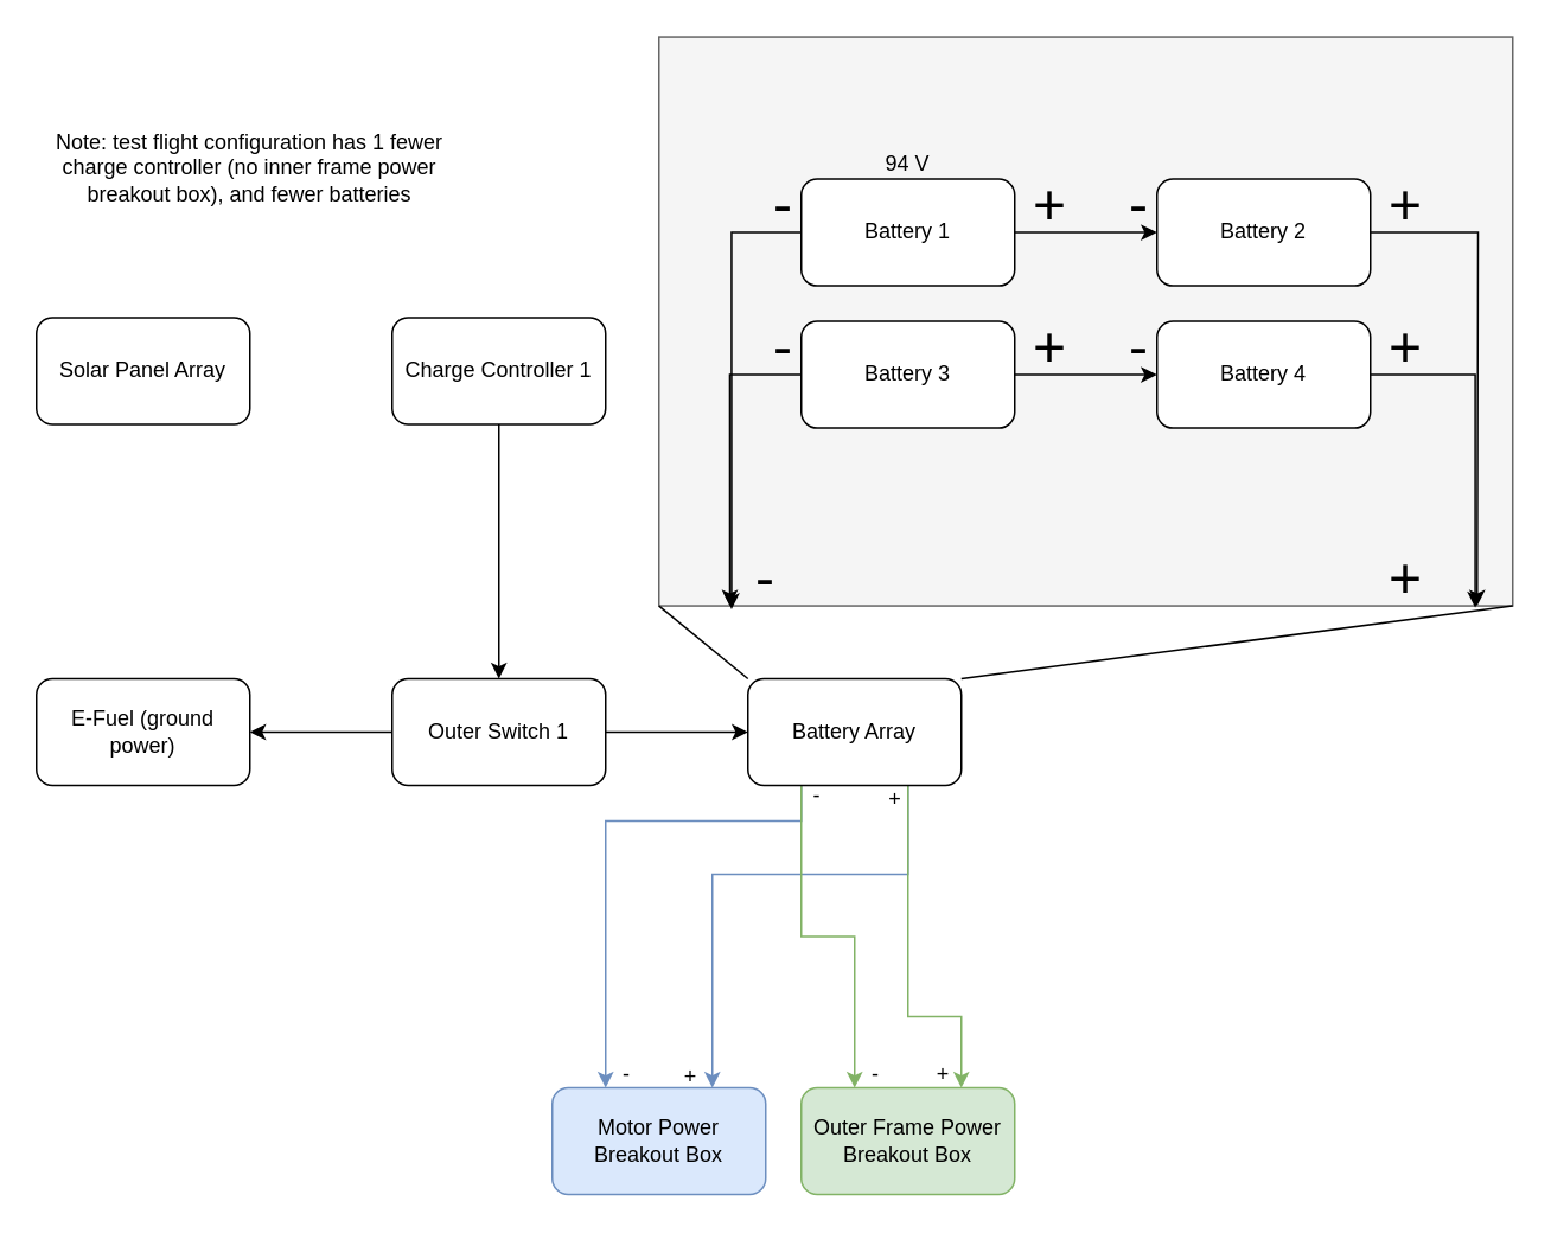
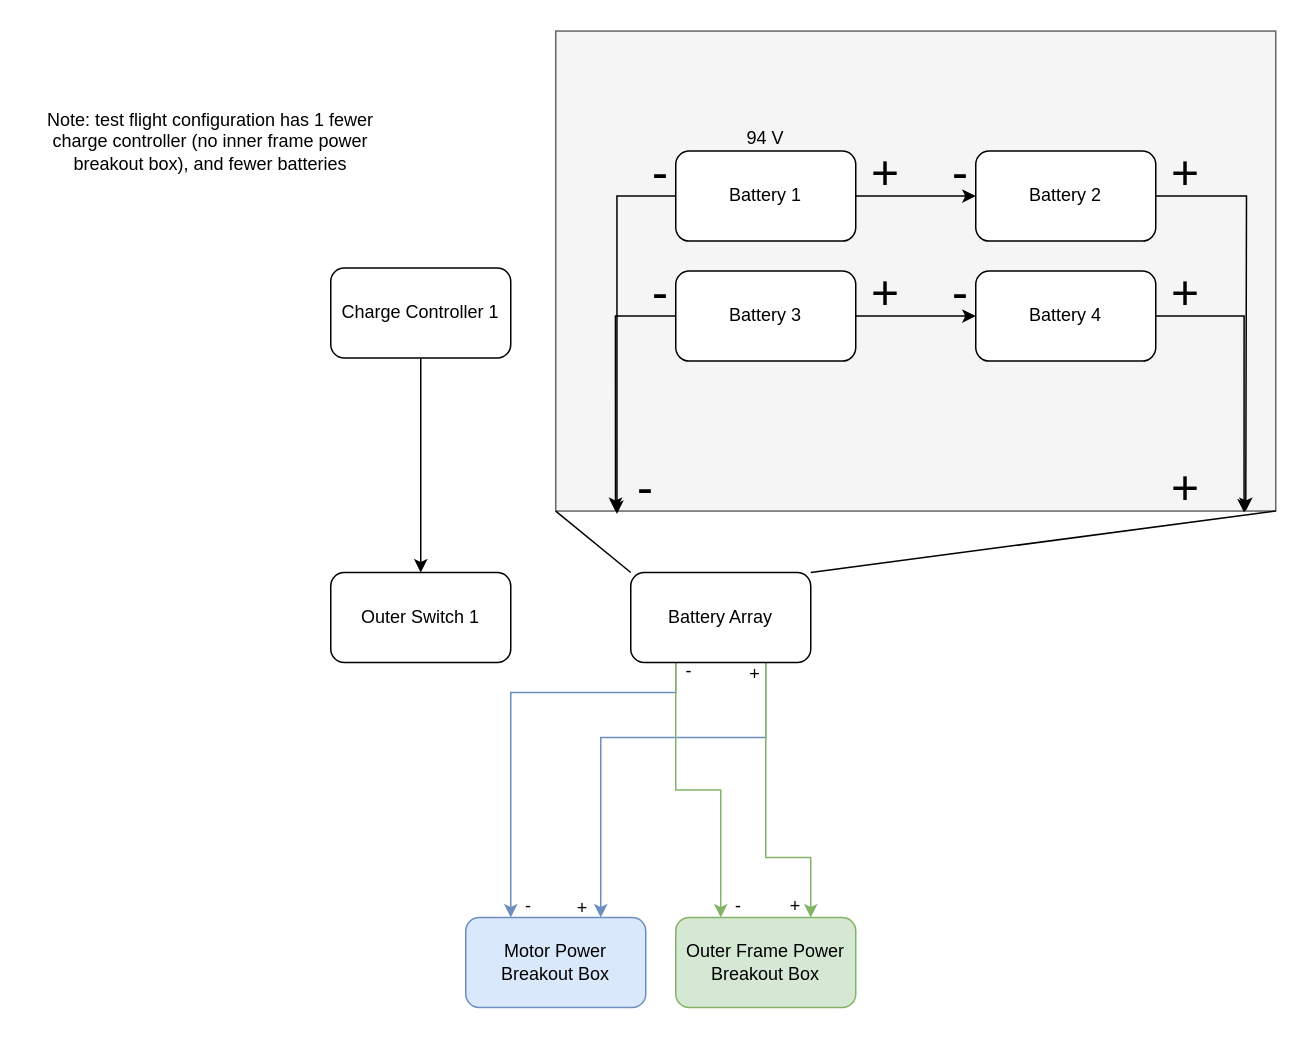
  <mxCell id="0" />
  <mxCell id="1" parent="0" />
  <mxCell id="2" value="" style="rounded=0;whiteSpace=wrap;html=1;fillColor=#f5f5f5;fontColor=#333333;strokeColor=#666666;" parent="1" vertex="1"><mxGeometry x="370" y="20.04" width="480" height="320" as="geometry" /></mxCell>
  <mxCell id="3" value="&lt;font style=&quot;font-size: 32px;&quot;&gt;-&lt;/font&gt;" style="text;html=1;strokeColor=none;fillColor=none;align=center;verticalAlign=middle;whiteSpace=wrap;rounded=0;" parent="1" vertex="1"><mxGeometry x="410" y="100.04" width="60" height="30" as="geometry" /></mxCell>
  <mxCell id="4" value="&lt;font style=&quot;font-size: 32px;&quot;&gt;-&lt;/font&gt;" style="text;html=1;strokeColor=none;fillColor=none;align=center;verticalAlign=middle;whiteSpace=wrap;rounded=0;" parent="1" vertex="1"><mxGeometry x="610" y="100.04" width="60" height="30" as="geometry" /></mxCell>
  <mxCell id="5" value="&lt;font style=&quot;font-size: 32px;&quot;&gt;-&lt;/font&gt;" style="text;html=1;strokeColor=none;fillColor=none;align=center;verticalAlign=middle;whiteSpace=wrap;rounded=0;" parent="1" vertex="1"><mxGeometry x="410" y="180.04" width="60" height="30" as="geometry" /></mxCell>
  <mxCell id="6" value="&lt;font style=&quot;font-size: 32px;&quot;&gt;-&lt;/font&gt;" style="text;html=1;strokeColor=none;fillColor=none;align=center;verticalAlign=middle;whiteSpace=wrap;rounded=0;" parent="1" vertex="1"><mxGeometry x="610" y="180.04" width="60" height="30" as="geometry" /></mxCell>
  <mxCell id="7" value="&lt;font style=&quot;font-size: 32px;&quot;&gt;+&lt;/font&gt;" style="text;html=1;strokeColor=none;fillColor=none;align=center;verticalAlign=middle;whiteSpace=wrap;rounded=0;" parent="1" vertex="1"><mxGeometry x="560" y="180.04" width="60" height="30" as="geometry" /></mxCell>
  <mxCell id="8" value="&lt;font style=&quot;font-size: 32px;&quot;&gt;+&lt;/font&gt;" style="text;html=1;strokeColor=none;fillColor=none;align=center;verticalAlign=middle;whiteSpace=wrap;rounded=0;" parent="1" vertex="1"><mxGeometry x="560" y="100.04" width="60" height="30" as="geometry" /></mxCell>
  <mxCell id="9" value="&lt;font style=&quot;font-size: 32px;&quot;&gt;+&lt;/font&gt;" style="text;html=1;strokeColor=none;fillColor=none;align=center;verticalAlign=middle;whiteSpace=wrap;rounded=0;" parent="1" vertex="1"><mxGeometry x="760" y="100.04" width="60" height="30" as="geometry" /></mxCell>
  <mxCell id="10" value="&lt;font style=&quot;font-size: 32px;&quot;&gt;+&lt;/font&gt;" style="text;html=1;strokeColor=none;fillColor=none;align=center;verticalAlign=middle;whiteSpace=wrap;rounded=0;" parent="1" vertex="1"><mxGeometry x="760" y="180.04" width="60" height="30" as="geometry" /></mxCell>
- <mxCell id="11" value="Solar Panel Array" style="rounded=1;whiteSpace=wrap;html=1;" parent="1" vertex="1"><mxGeometry x="20" y="178" width="120" height="60" as="geometry" /></mxCell>
  <mxCell id="12" value="" style="edgeStyle=orthogonalEdgeStyle;rounded=0;orthogonalLoop=1;jettySize=auto;html=1;" parent="1" source="13" target="16" edge="1"><mxGeometry relative="1" as="geometry" /></mxCell>
  <mxCell id="13" value="Charge Controller 1" style="rounded=1;whiteSpace=wrap;html=1;" parent="1" vertex="1"><mxGeometry x="220" y="178" width="120" height="60" as="geometry" /></mxCell>
- <mxCell id="14" value="" style="edgeStyle=orthogonalEdgeStyle;rounded=0;orthogonalLoop=1;jettySize=auto;html=1;" parent="1" source="16" target="18" edge="1"><mxGeometry relative="1" as="geometry" /></mxCell>
- <mxCell id="15" value="" style="edgeStyle=orthogonalEdgeStyle;rounded=0;orthogonalLoop=1;jettySize=auto;html=1;" parent="1" source="16" target="23" edge="1"><mxGeometry relative="1" as="geometry" /></mxCell>
  <mxCell id="16" value="Outer Switch 1" style="rounded=1;whiteSpace=wrap;html=1;" parent="1" vertex="1"><mxGeometry x="220" y="381" width="120" height="60" as="geometry" /></mxCell>
  <mxCell id="17" value="Note: test flight configuration has 1 fewer charge controller (no inner frame power breakout box), and fewer batteries" style="text;html=1;strokeColor=none;fillColor=none;align=center;verticalAlign=middle;whiteSpace=wrap;rounded=0;" parent="1" vertex="1"><mxGeometry x="20" y="54" width="240" height="80" as="geometry" /></mxCell>
- <mxCell id="18" value="E-Fuel (ground power)" style="rounded=1;whiteSpace=wrap;html=1;" parent="1" vertex="1"><mxGeometry x="20" y="381" width="120" height="60" as="geometry" /></mxCell>
  <mxCell id="19" style="edgeStyle=orthogonalEdgeStyle;rounded=0;orthogonalLoop=1;jettySize=auto;html=1;exitX=0.25;exitY=1;exitDx=0;exitDy=0;entryX=0.25;entryY=0;entryDx=0;entryDy=0;fontSize=12;fillColor=#dae8fc;strokeColor=#6c8ebf;" parent="1" source="23" target="38" edge="1"><mxGeometry relative="1" as="geometry"><Array as="points"><mxPoint x="450" y="461" /><mxPoint x="340" y="461" /></Array></mxGeometry></mxCell>
  <mxCell id="20" style="edgeStyle=orthogonalEdgeStyle;rounded=0;orthogonalLoop=1;jettySize=auto;html=1;exitX=0.75;exitY=1;exitDx=0;exitDy=0;entryX=0.75;entryY=0;entryDx=0;entryDy=0;fontSize=12;fillColor=#dae8fc;strokeColor=#6c8ebf;" parent="1" source="23" target="38" edge="1"><mxGeometry relative="1" as="geometry"><Array as="points"><mxPoint x="510" y="491" /><mxPoint x="400" y="491" /></Array></mxGeometry></mxCell>
  <mxCell id="21" style="edgeStyle=orthogonalEdgeStyle;rounded=0;orthogonalLoop=1;jettySize=auto;html=1;exitX=0.25;exitY=1;exitDx=0;exitDy=0;entryX=0.25;entryY=0;entryDx=0;entryDy=0;fontSize=12;fillColor=#d5e8d4;strokeColor=#82b366;" parent="1" source="23" target="39" edge="1"><mxGeometry relative="1" as="geometry" /></mxCell>
  <mxCell id="22" style="edgeStyle=orthogonalEdgeStyle;rounded=0;orthogonalLoop=1;jettySize=auto;html=1;exitX=0.75;exitY=1;exitDx=0;exitDy=0;entryX=0.75;entryY=0;entryDx=0;entryDy=0;fontSize=12;fillColor=#d5e8d4;strokeColor=#82b366;" parent="1" source="23" target="39" edge="1"><mxGeometry relative="1" as="geometry"><Array as="points"><mxPoint x="510" y="571" /><mxPoint x="540" y="571" /></Array></mxGeometry></mxCell>
  <mxCell id="23" value="Battery Array" style="rounded=1;whiteSpace=wrap;html=1;" parent="1" vertex="1"><mxGeometry x="420" y="381" width="120" height="60" as="geometry" /></mxCell>
  <mxCell id="24" value="" style="endArrow=none;html=1;rounded=0;entryX=0;entryY=0;entryDx=0;entryDy=0;exitX=0;exitY=1;exitDx=0;exitDy=0;" parent="1" source="2" target="23" edge="1"><mxGeometry width="50" height="50" relative="1" as="geometry"><mxPoint x="380" y="511" as="sourcePoint" /><mxPoint x="430" y="461" as="targetPoint" /></mxGeometry></mxCell>
  <mxCell id="25" value="&lt;font style=&quot;font-size: 32px;&quot;&gt;-&lt;/font&gt;" style="text;html=1;strokeColor=none;fillColor=none;align=center;verticalAlign=middle;whiteSpace=wrap;rounded=0;" parent="1" vertex="1"><mxGeometry x="400" y="310.04" width="60" height="30" as="geometry" /></mxCell>
  <mxCell id="26" value="&lt;font style=&quot;font-size: 32px;&quot;&gt;+&lt;/font&gt;" style="text;html=1;strokeColor=none;fillColor=none;align=center;verticalAlign=middle;whiteSpace=wrap;rounded=0;" parent="1" vertex="1"><mxGeometry x="760" y="310.04" width="60" height="30" as="geometry" /></mxCell>
  <mxCell id="27" style="edgeStyle=orthogonalEdgeStyle;rounded=0;orthogonalLoop=1;jettySize=auto;html=1;exitX=0;exitY=0.5;exitDx=0;exitDy=0;entryX=0.085;entryY=1.006;entryDx=0;entryDy=0;entryPerimeter=0;fontSize=12;" parent="1" source="29" target="2" edge="1"><mxGeometry relative="1" as="geometry"><Array as="points"><mxPoint x="411" y="130.04" /></Array></mxGeometry></mxCell>
  <mxCell id="28" style="edgeStyle=orthogonalEdgeStyle;rounded=0;orthogonalLoop=1;jettySize=auto;html=1;exitX=1;exitY=0.5;exitDx=0;exitDy=0;entryX=0;entryY=0.5;entryDx=0;entryDy=0;fontSize=12;" parent="1" source="29" target="31" edge="1"><mxGeometry relative="1" as="geometry" /></mxCell>
  <mxCell id="29" value="Battery 1&lt;span style=&quot;color: rgba(0, 0, 0, 0); font-family: monospace; font-size: 0px; text-align: start;&quot;&gt;%3CmxGraphModel%3E%3Croot%3E%3CmxCell%20id%3D%220%22%2F%3E%3CmxCell%20id%3D%221%22%20parent%3D%220%22%2F%3E%3CmxCell%20id%3D%222%22%20value%3D%22Battery%20Array%22%20style%3D%22rounded%3D1%3BwhiteSpace%3Dwrap%3Bhtml%3D1%3B%22%20vertex%3D%221%22%20parent%3D%221%22%3E%3CmxGeometry%20x%3D%22740%22%20y%3D%22300%22%20width%3D%22120%22%20height%3D%2260%22%20as%3D%22geometry%22%2F%3E%3C%2FmxCell%3E%3C%2Froot%3E%3C%2FmxGraphModel%3E&lt;/span&gt;" style="rounded=1;whiteSpace=wrap;html=1;" parent="1" vertex="1"><mxGeometry x="450" y="100.04" width="120" height="60" as="geometry" /></mxCell>
  <mxCell id="30" style="edgeStyle=orthogonalEdgeStyle;rounded=0;orthogonalLoop=1;jettySize=auto;html=1;exitX=1;exitY=0.5;exitDx=0;exitDy=0;fontSize=12;" parent="1" source="31" edge="1"><mxGeometry relative="1" as="geometry"><mxPoint x="830" y="340.04" as="targetPoint" /></mxGeometry></mxCell>
  <mxCell id="31" value="Battery 2&lt;span style=&quot;color: rgba(0, 0, 0, 0); font-family: monospace; font-size: 0px; text-align: start;&quot;&gt;%3CmxGraphModel%3E%3Croot%3E%3CmxCell%20id%3D%220%22%2F%3E%3CmxCell%20id%3D%221%22%20parent%3D%220%22%2F%3E%3CmxCell%20id%3D%222%22%20value%3D%22Battery%20Array%22%20style%3D%22rounded%3D1%3BwhiteSpace%3Dwrap%3Bhtml%3D1%3B%22%20vertex%3D%221%22%20parent%3D%221%22%3E%3CmxGeometry%20x%3D%22740%22%20y%3D%22300%22%20width%3D%22120%22%20height%3D%2260%22%20as%3D%22geometry%22%2F%3E%3C%2FmxCell%3E%3C%2Froot%3E%3C%2FmxGraphModel%32Batt&lt;/span&gt;" style="rounded=1;whiteSpace=wrap;html=1;" parent="1" vertex="1"><mxGeometry x="650" y="100.04" width="120" height="60" as="geometry" /></mxCell>
  <mxCell id="32" style="edgeStyle=orthogonalEdgeStyle;rounded=0;orthogonalLoop=1;jettySize=auto;html=1;exitX=0;exitY=0.5;exitDx=0;exitDy=0;entryX=0.083;entryY=1;entryDx=0;entryDy=0;entryPerimeter=0;fontSize=12;" parent="1" source="34" target="2" edge="1"><mxGeometry relative="1" as="geometry"><Array as="points"><mxPoint x="410" y="210.04" /></Array></mxGeometry></mxCell>
  <mxCell id="33" style="edgeStyle=orthogonalEdgeStyle;rounded=0;orthogonalLoop=1;jettySize=auto;html=1;exitX=1;exitY=0.5;exitDx=0;exitDy=0;entryX=0;entryY=0.5;entryDx=0;entryDy=0;fontSize=12;" parent="1" source="34" target="36" edge="1"><mxGeometry relative="1" as="geometry" /></mxCell>
  <mxCell id="34" value="Battery 3" style="rounded=1;whiteSpace=wrap;html=1;" parent="1" vertex="1"><mxGeometry x="450" y="180.04" width="120" height="60" as="geometry" /></mxCell>
  <mxCell id="35" style="edgeStyle=orthogonalEdgeStyle;rounded=0;orthogonalLoop=1;jettySize=auto;html=1;exitX=1;exitY=0.5;exitDx=0;exitDy=0;entryX=0.956;entryY=1.003;entryDx=0;entryDy=0;entryPerimeter=0;fontSize=12;" parent="1" source="36" target="2" edge="1"><mxGeometry relative="1" as="geometry"><Array as="points"><mxPoint x="829" y="210.04" /></Array></mxGeometry></mxCell>
  <mxCell id="36" value="Battery 4&lt;span style=&quot;color: rgba(0, 0, 0, 0); font-family: monospace; font-size: 0px; text-align: start;&quot;&gt;%3CmxGraphModel%3E%3Croot%3E%3CmxCell%20id%3D%220%22%2F%3E%3CmxCell%20id%3D%221%22%20parent%3D%220%22%2F%3E%3CmxCell%20id%3D%222%22%20value%3D%22Battery%20Array%22%20style%3D%22rounded%3D1%3BwhiteSpace%3Dwrap%3Bhtml%3D1%3B%22%20vertex%3D%221%22%20parent%3D%221%22%3E%3CmxGeometry%20x%3D%22740%22%20y%3D%22300%22%20width%3D%22120%22%20height%3D%2260%22%20as%3D%22geometry%22%2F%3E%3C%2FmxCell%3E%3C%2Froot%3E%3C%2FmxGraphModel%34&lt;/span&gt;" style="rounded=1;whiteSpace=wrap;html=1;" parent="1" vertex="1"><mxGeometry x="650" y="180.04" width="120" height="60" as="geometry" /></mxCell>
  <mxCell id="37" value="94 V" style="text;html=1;strokeColor=none;fillColor=none;align=center;verticalAlign=middle;whiteSpace=wrap;rounded=0;fontSize=12;" parent="1" vertex="1"><mxGeometry x="480" y="77.04" width="60" height="30" as="geometry" /></mxCell>
  <mxCell id="38" value="Motor Power&lt;br&gt;Breakout Box" style="rounded=1;whiteSpace=wrap;html=1;fontSize=12;fillColor=#dae8fc;strokeColor=#6c8ebf;" parent="1" vertex="1"><mxGeometry x="310" y="611" width="120" height="60" as="geometry" /></mxCell>
  <mxCell id="39" value="Outer Frame Power&lt;br&gt;Breakout Box" style="rounded=1;whiteSpace=wrap;html=1;fontSize=12;fillColor=#d5e8d4;strokeColor=#82b366;" parent="1" vertex="1"><mxGeometry x="450" y="611" width="120" height="60" as="geometry" /></mxCell>
  <mxCell id="40" value="+" style="text;html=1;strokeColor=none;fillColor=none;align=center;verticalAlign=middle;whiteSpace=wrap;rounded=0;fontSize=12;" parent="1" vertex="1"><mxGeometry x="500" y="589" width="60" height="30" as="geometry" /></mxCell>
  <mxCell id="41" value="+" style="text;html=1;strokeColor=none;fillColor=none;align=center;verticalAlign=middle;whiteSpace=wrap;rounded=0;fontSize=12;" parent="1" vertex="1"><mxGeometry x="358" y="590" width="60" height="30" as="geometry" /></mxCell>
  <mxCell id="42" value="-&lt;span style=&quot;color: rgba(0, 0, 0, 0); font-family: monospace; font-size: 0px; text-align: start;&quot;&gt;%3CmxGraphModel%3E%3Croot%3E%3CmxCell%20id%3D%220%22%2F%3E%3CmxCell%20id%3D%221%22%20parent%3D%220%22%2F%3E%3CmxCell%20id%3D%222%22%20value%3D%22%2B%22%20style%3D%22text%3Bhtml%3D1%3BstrokeColor%3Dnone%3BfillColor%3Dnone%3Balign%3Dcenter%3BverticalAlign%3Dmiddle%3BwhiteSpace%3Dwrap%3Brounded%3D0%3BfontSize%3D12%3B%22%20vertex%3D%221%22%20parent%3D%221%22%3E%3CmxGeometry%20x%3D%22408%22%20y%3D%22499%22%20width%3D%2260%22%20height%3D%2230%22%20as%3D%22geometry%22%2F%3E%3C%2FmxCell%3E%3C%2Froot%3E%3C%2FmxGraphModel%3E&lt;/span&gt;" style="text;html=1;strokeColor=none;fillColor=none;align=center;verticalAlign=middle;whiteSpace=wrap;rounded=0;fontSize=12;" parent="1" vertex="1"><mxGeometry x="322" y="589" width="60" height="30" as="geometry" /></mxCell>
  <mxCell id="43" value="-&lt;span style=&quot;color: rgba(0, 0, 0, 0); font-family: monospace; font-size: 0px; text-align: start;&quot;&gt;%3CmxGraphModel%3E%3Croot%3E%3CmxCell%20id%3D%220%22%2F%3E%3CmxCell%20id%3D%221%22%20parent%3D%220%22%2F%3E%3CmxCell%20id%3D%222%22%20value%3D%22%2B%22%20style%3D%22text%3Bhtml%3D1%3BstrokeColor%3Dnone%3BfillColor%3Dnone%3Balign%3Dcenter%3BverticalAlign%3Dmiddle%3BwhiteSpace%3Dwrap%3Brounded%3D0%3BfontSize%3D12%3B%22%20vertex%3D%221%22%20parent%3D%221%22%3E%3CmxGeometry%20x%3D%22408%22%20y%3D%22499%22%20width%3D%2260%22%20height%3D%2230%22%20as%3D%22geometry%22%2F%3E%3C%2FmxCell%3E%3C%2Froot%3E%3C%2FmxGraphModel%3E&lt;/span&gt;" style="text;html=1;strokeColor=none;fillColor=none;align=center;verticalAlign=middle;whiteSpace=wrap;rounded=0;fontSize=12;" parent="1" vertex="1"><mxGeometry x="462" y="589" width="60" height="30" as="geometry" /></mxCell>
  <mxCell id="44" value="" style="endArrow=none;html=1;rounded=0;entryX=1;entryY=0;entryDx=0;entryDy=0;exitX=1;exitY=1;exitDx=0;exitDy=0;" parent="1" source="2" target="23" edge="1"><mxGeometry width="50" height="50" relative="1" as="geometry"><mxPoint x="610" y="571" as="sourcePoint" /><mxPoint x="430" y="391" as="targetPoint" /></mxGeometry></mxCell>
  <mxCell id="45" value="-&lt;span style=&quot;color: rgba(0, 0, 0, 0); font-family: monospace; font-size: 0px; text-align: start;&quot;&gt;%3CmxGraphModel%3E%3Croot%3E%3CmxCell%20id%3D%220%22%2F%3E%3CmxCell%20id%3D%221%22%20parent%3D%220%22%2F%3E%3CmxCell%20id%3D%222%22%20value%3D%22%2B%22%20style%3D%22text%3Bhtml%3D1%3BstrokeColor%3Dnone%3BfillColor%3Dnone%3Balign%3Dcenter%3BverticalAlign%3Dmiddle%3BwhiteSpace%3Dwrap%3Brounded%3D0%3BfontSize%3D12%3B%22%20vertex%3D%221%22%20parent%3D%221%22%3E%3CmxGeometry%20x%3D%22408%22%20y%3D%22499%22%20width%3D%2260%22%20height%3D%2230%22%20as%3D%22geometry%22%2F%3E%3C%2FmxCell%3E%3C%2Froot%3E%3C%2FmxGraphModel%3E&lt;/span&gt;" style="text;html=1;strokeColor=none;fillColor=none;align=center;verticalAlign=middle;whiteSpace=wrap;rounded=0;fontSize=12;" parent="1" vertex="1"><mxGeometry x="429" y="432" width="60" height="30" as="geometry" /></mxCell>
  <mxCell id="46" value="+" style="text;html=1;strokeColor=none;fillColor=none;align=center;verticalAlign=middle;whiteSpace=wrap;rounded=0;fontSize=12;" parent="1" vertex="1"><mxGeometry x="473" y="434" width="60" height="30" as="geometry" /></mxCell>
